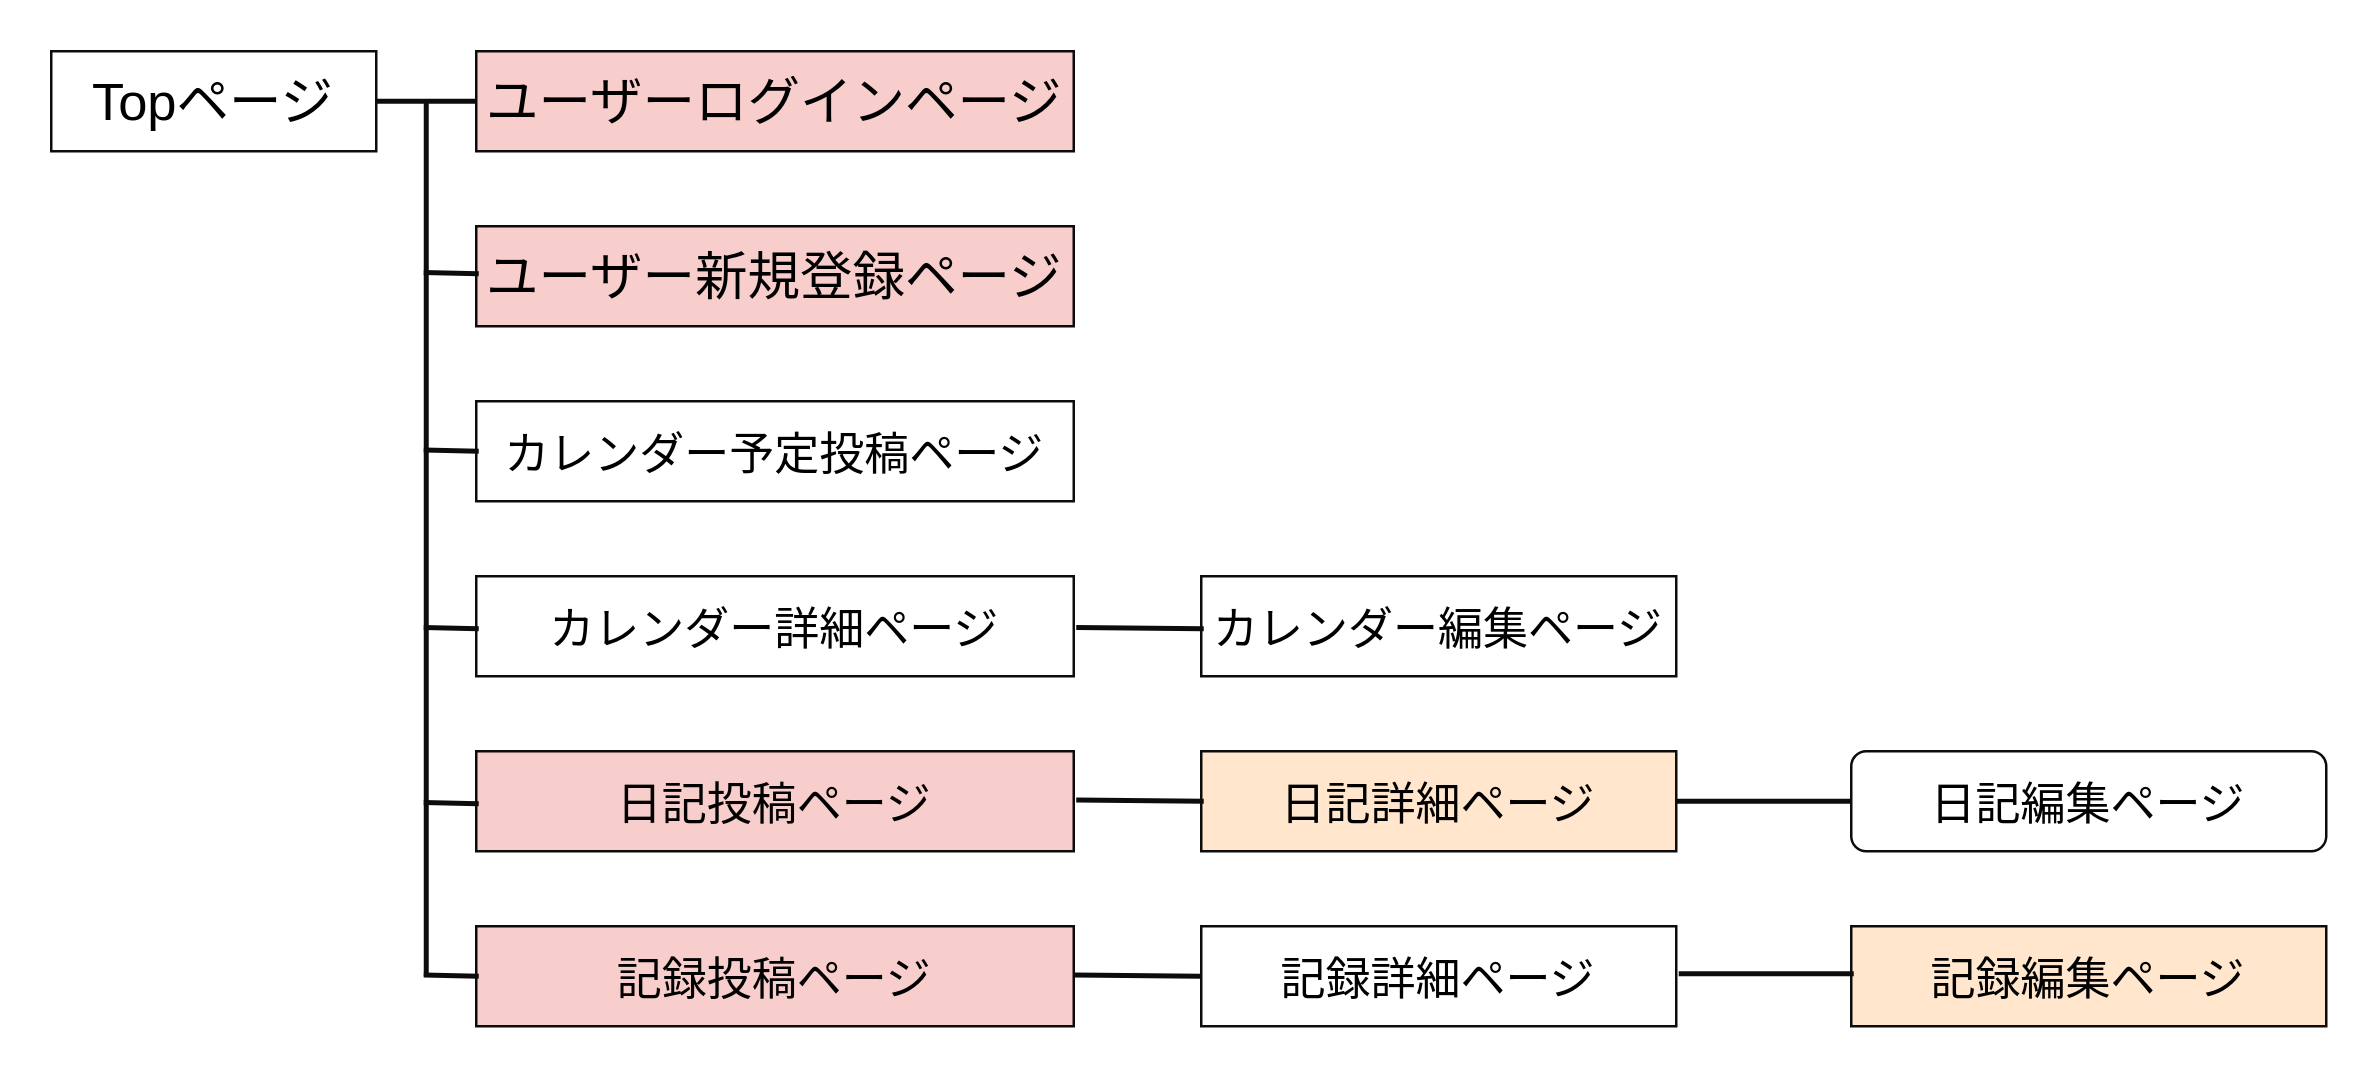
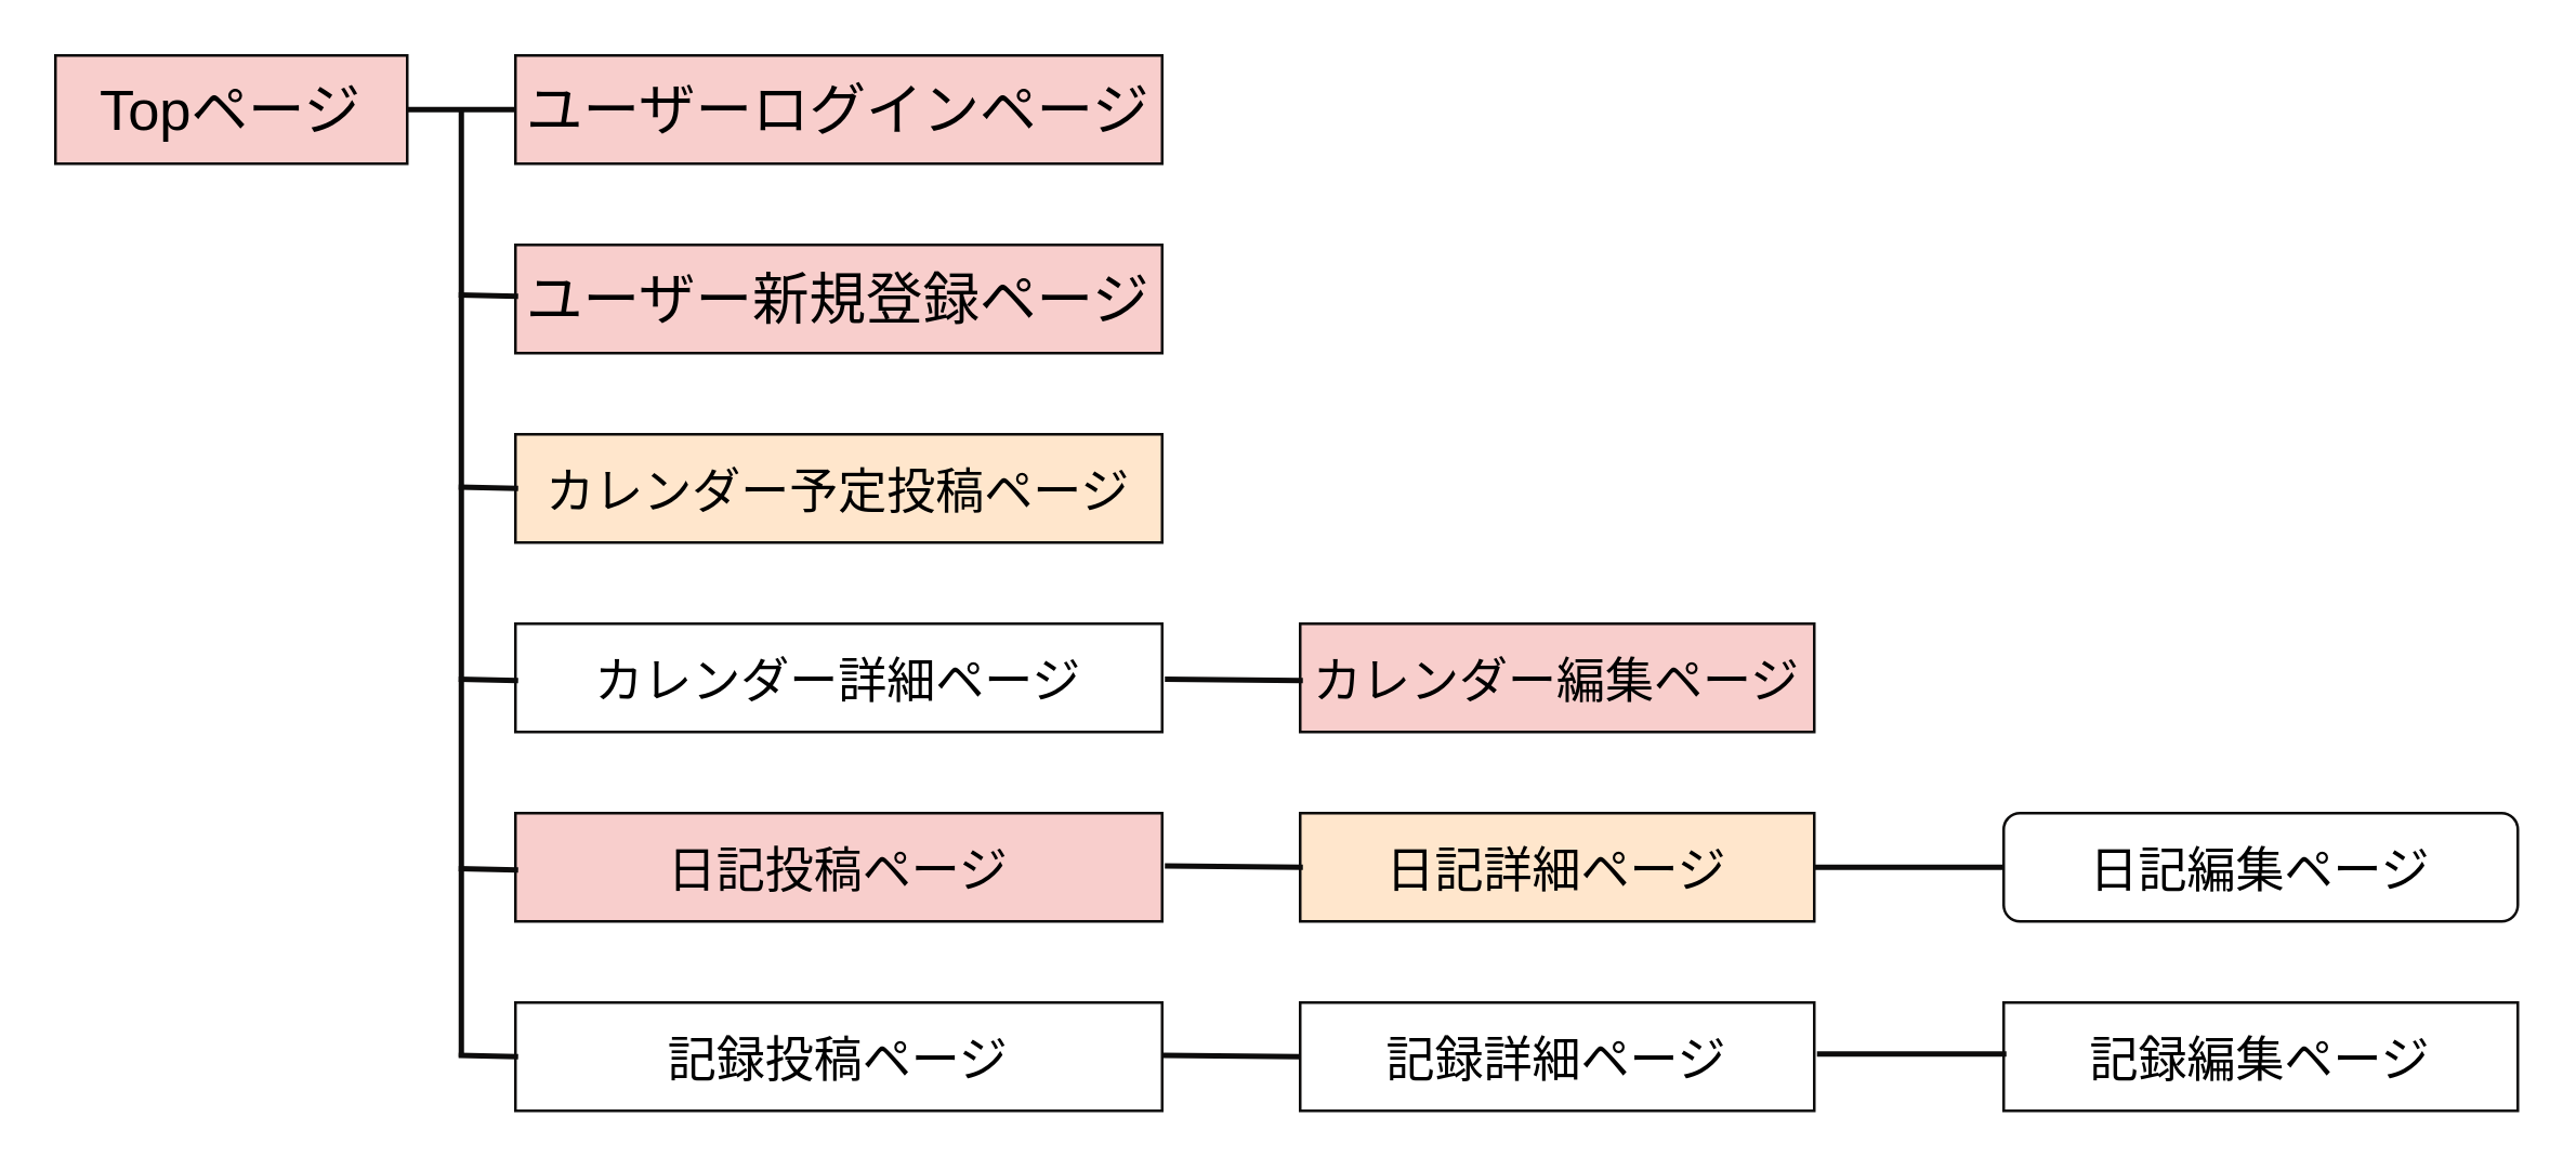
  <mxCell id="0" />
  <mxCell id="1" parent="0" />
- <mxCell id="2" value="Topページ" style="rounded=0;whiteSpace=wrap;html=1;strokeWidth=1;fontSize=21;fontColor=#000000;fillColor=#FFFFFF;strokeColor=#0d0c0c;" vertex="1" parent="1"><mxGeometry x="20" y="20" width="130" height="40" as="geometry" /></mxCell>
+ <mxCell id="2" value="Topページ" style="rounded=0;whiteSpace=wrap;html=1;strokeWidth=1;fontSize=21;fontColor=#000000;fillColor=#f8cecc;strokeColor=#0d0c0c;" vertex="1" parent="1"><mxGeometry x="20" y="20" width="130" height="40" as="geometry" /></mxCell>
  <mxCell id="3" value="ユーザーログインページ" style="rounded=0;whiteSpace=wrap;html=1;strokeWidth=1;fontSize=21;fontColor=#000000;fillColor=#f8cecc;strokeColor=#0d0c0c;" vertex="1" parent="1"><mxGeometry x="190" y="20" width="239" height="40" as="geometry" /></mxCell>
  <mxCell id="4" value="ユーザー新規登録ページ" style="rounded=0;whiteSpace=wrap;html=1;strokeWidth=1;fontSize=21;fontColor=#000000;fillColor=#f8cecc;strokeColor=#0d0c0c;" vertex="1" parent="1"><mxGeometry x="190" y="90" width="239" height="40" as="geometry" /></mxCell>
- <mxCell id="5" value="&lt;font style=&quot;font-size: 18px;&quot;&gt;カレンダー予定投稿ページ&lt;/font&gt;" style="rounded=0;whiteSpace=wrap;html=1;strokeWidth=1;fontSize=21;fontColor=#000000;fillColor=#FFFFFF;strokeColor=#0d0c0c;" vertex="1" parent="1"><mxGeometry x="190" y="160" width="239" height="40" as="geometry" /></mxCell>
+ <mxCell id="5" value="&lt;font style=&quot;font-size: 18px;&quot;&gt;カレンダー予定投稿ページ&lt;/font&gt;" style="rounded=0;whiteSpace=wrap;html=1;strokeWidth=1;fontSize=21;fontColor=#000000;fillColor=#ffe6cc;strokeColor=#0d0c0c;" vertex="1" parent="1"><mxGeometry x="190" y="160" width="239" height="40" as="geometry" /></mxCell>
  <mxCell id="6" value="&lt;font style=&quot;font-size: 18px;&quot;&gt;日記投稿ページ&lt;/font&gt;" style="rounded=0;whiteSpace=wrap;html=1;strokeWidth=1;fontSize=21;fontColor=#000000;fillColor=#f8cecc;strokeColor=#0d0c0c;" vertex="1" parent="1"><mxGeometry x="190" y="300" width="239" height="40" as="geometry" /></mxCell>
- <mxCell id="7" value="&lt;font style=&quot;font-size: 18px;&quot;&gt;記録投稿ページ&lt;/font&gt;" style="rounded=0;whiteSpace=wrap;html=1;strokeWidth=1;fontSize=21;fontColor=#000000;fillColor=#f8cecc;strokeColor=#0d0c0c;" vertex="1" parent="1"><mxGeometry x="190" y="370" width="239" height="40" as="geometry" /></mxCell>
+ <mxCell id="7" value="&lt;font style=&quot;font-size: 18px;&quot;&gt;記録投稿ページ&lt;/font&gt;" style="rounded=0;whiteSpace=wrap;html=1;strokeWidth=1;fontSize=21;fontColor=#000000;fillColor=#FFFFFF;strokeColor=#0d0c0c;" vertex="1" parent="1"><mxGeometry x="190" y="370" width="239" height="40" as="geometry" /></mxCell>
  <mxCell id="8" value="&lt;font style=&quot;font-size: 18px;&quot;&gt;カレンダー詳細ページ&lt;/font&gt;" style="rounded=0;whiteSpace=wrap;html=1;strokeWidth=1;fontSize=21;fontColor=#000000;fillColor=#FFFFFF;strokeColor=#0d0c0c;" vertex="1" parent="1"><mxGeometry x="190" y="230" width="239" height="40" as="geometry" /></mxCell>
- <mxCell id="9" value="&lt;span style=&quot;font-size: 18px;&quot;&gt;カレンダー編集ページ&lt;/span&gt;" style="rounded=0;whiteSpace=wrap;html=1;strokeWidth=1;fontSize=21;fontColor=#000000;fillColor=#FFFFFF;strokeColor=#0d0c0c;" vertex="1" parent="1"><mxGeometry x="480" y="230" width="190" height="40" as="geometry" /></mxCell>
+ <mxCell id="9" value="&lt;span style=&quot;font-size: 18px;&quot;&gt;カレンダー編集ページ&lt;/span&gt;" style="rounded=0;whiteSpace=wrap;html=1;strokeWidth=1;fontSize=21;fontColor=#000000;fillColor=#f8cecc;strokeColor=#0d0c0c;" vertex="1" parent="1"><mxGeometry x="480" y="230" width="190" height="40" as="geometry" /></mxCell>
  <mxCell id="10" value="&lt;span style=&quot;font-size: 18px;&quot;&gt;日記詳細ページ&lt;/span&gt;" style="rounded=0;whiteSpace=wrap;html=1;strokeWidth=1;fontSize=21;fontColor=#000000;fillColor=#ffe6cc;strokeColor=#0d0c0c;" vertex="1" parent="1"><mxGeometry x="480" y="300" width="190" height="40" as="geometry" /></mxCell>
  <mxCell id="11" value="&lt;span style=&quot;font-size: 18px;&quot;&gt;記録詳細ページ&lt;/span&gt;" style="rounded=0;whiteSpace=wrap;html=1;strokeWidth=1;fontSize=21;fontColor=#000000;fillColor=#FFFFFF;strokeColor=#0d0c0c;" vertex="1" parent="1"><mxGeometry x="480" y="370" width="190" height="40" as="geometry" /></mxCell>
  <mxCell id="12" value="&lt;span style=&quot;font-size: 18px;&quot;&gt;日記編集ページ&lt;/span&gt;" style="whiteSpace=wrap;html=1;strokeWidth=1;fontSize=21;fontColor=#000000;fillColor=#FFFFFF;strokeColor=#0d0c0c;rounded=1;" vertex="1" parent="1"><mxGeometry x="740" y="300" width="190" height="40" as="geometry" /></mxCell>
- <mxCell id="13" value="&lt;span style=&quot;font-size: 18px;&quot;&gt;記録編集ページ&lt;/span&gt;" style="rounded=0;whiteSpace=wrap;html=1;strokeWidth=1;fontSize=21;fontColor=#000000;fillColor=#ffe6cc;strokeColor=#0d0c0c;" vertex="1" parent="1"><mxGeometry x="740" y="370" width="190" height="40" as="geometry" /></mxCell>
+ <mxCell id="13" value="&lt;span style=&quot;font-size: 18px;&quot;&gt;記録編集ページ&lt;/span&gt;" style="rounded=0;whiteSpace=wrap;html=1;strokeWidth=1;fontSize=21;fontColor=#000000;fillColor=#FFFFFF;strokeColor=#0d0c0c;" vertex="1" parent="1"><mxGeometry x="740" y="370" width="190" height="40" as="geometry" /></mxCell>
  <mxCell id="14" value="" style="endArrow=none;html=1;fontSize=18;fontColor=#000000;strokeColor=#0d0c0c;strokeWidth=2;" edge="1" parent="1"><mxGeometry width="50" height="50" relative="1" as="geometry"><mxPoint x="150" y="40" as="sourcePoint" /><mxPoint x="190" y="40" as="targetPoint" /></mxGeometry></mxCell>
  <mxCell id="15" value="" style="endArrow=none;html=1;fontSize=18;fontColor=#000000;strokeColor=#0d0c0c;strokeWidth=2;" edge="1" parent="1"><mxGeometry width="50" height="50" relative="1" as="geometry"><mxPoint x="170" y="40" as="sourcePoint" /><mxPoint x="170" y="390" as="targetPoint" /></mxGeometry></mxCell>
  <mxCell id="16" value="" style="endArrow=none;html=1;fontSize=18;fontColor=#000000;strokeColor=#0d0c0c;strokeWidth=2;" edge="1" parent="1"><mxGeometry width="50" height="50" relative="1" as="geometry"><mxPoint x="169" y="389.5" as="sourcePoint" /><mxPoint x="191" y="390" as="targetPoint" /></mxGeometry></mxCell>
  <mxCell id="17" value="" style="endArrow=none;html=1;fontSize=18;fontColor=#000000;strokeColor=#0d0c0c;strokeWidth=2;" edge="1" parent="1"><mxGeometry width="50" height="50" relative="1" as="geometry"><mxPoint x="169" y="320.5" as="sourcePoint" /><mxPoint x="191" y="321" as="targetPoint" /></mxGeometry></mxCell>
  <mxCell id="18" value="" style="endArrow=none;html=1;fontSize=18;fontColor=#000000;strokeColor=#0d0c0c;strokeWidth=2;" edge="1" parent="1"><mxGeometry width="50" height="50" relative="1" as="geometry"><mxPoint x="169" y="250.5" as="sourcePoint" /><mxPoint x="191" y="251" as="targetPoint" /></mxGeometry></mxCell>
  <mxCell id="19" value="" style="endArrow=none;html=1;fontSize=18;fontColor=#000000;strokeColor=#0d0c0c;strokeWidth=2;" edge="1" parent="1"><mxGeometry width="50" height="50" relative="1" as="geometry"><mxPoint x="169" y="179.5" as="sourcePoint" /><mxPoint x="191" y="180" as="targetPoint" /></mxGeometry></mxCell>
  <mxCell id="20" value="" style="endArrow=none;html=1;fontSize=18;fontColor=#000000;strokeColor=#0d0c0c;strokeWidth=2;" edge="1" parent="1"><mxGeometry width="50" height="50" relative="1" as="geometry"><mxPoint x="169" y="108.5" as="sourcePoint" /><mxPoint x="191" y="109" as="targetPoint" /></mxGeometry></mxCell>
  <mxCell id="21" value="" style="endArrow=none;html=1;fontSize=18;fontColor=#000000;strokeColor=#0d0c0c;strokeWidth=2;" edge="1" parent="1"><mxGeometry width="50" height="50" relative="1" as="geometry"><mxPoint x="429" y="389.5" as="sourcePoint" /><mxPoint x="480" y="390" as="targetPoint" /></mxGeometry></mxCell>
  <mxCell id="22" value="" style="endArrow=none;html=1;fontSize=18;fontColor=#000000;strokeColor=#0d0c0c;strokeWidth=2;" edge="1" parent="1"><mxGeometry width="50" height="50" relative="1" as="geometry"><mxPoint x="430" y="319.5" as="sourcePoint" /><mxPoint x="481" y="320" as="targetPoint" /></mxGeometry></mxCell>
  <mxCell id="23" value="" style="endArrow=none;html=1;fontSize=18;fontColor=#000000;strokeColor=#0d0c0c;strokeWidth=2;" edge="1" parent="1"><mxGeometry width="50" height="50" relative="1" as="geometry"><mxPoint x="430" y="250.5" as="sourcePoint" /><mxPoint x="481" y="251" as="targetPoint" /></mxGeometry></mxCell>
  <mxCell id="24" value="" style="endArrow=none;html=1;fontSize=18;fontColor=#000000;strokeColor=#0d0c0c;strokeWidth=2;entryX=0;entryY=0.5;entryDx=0;entryDy=0;" edge="1" parent="1" target="12"><mxGeometry width="50" height="50" relative="1" as="geometry"><mxPoint x="670" y="320" as="sourcePoint" /><mxPoint x="721" y="320.5" as="targetPoint" /></mxGeometry></mxCell>
  <mxCell id="25" value="" style="endArrow=none;html=1;fontSize=18;fontColor=#000000;strokeColor=#0d0c0c;strokeWidth=2;entryX=0;entryY=0.5;entryDx=0;entryDy=0;" edge="1" parent="1"><mxGeometry width="50" height="50" relative="1" as="geometry"><mxPoint x="671" y="389" as="sourcePoint" /><mxPoint x="741" y="389" as="targetPoint" /></mxGeometry></mxCell>
